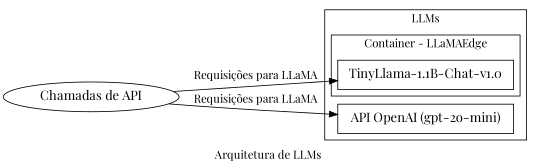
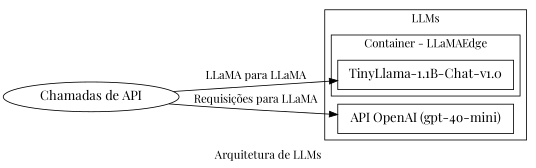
  digraph {
    fontname="Playfair Display"
    label="Arquitetura de LLMs"
    rankdir=LR
    node [fontname="Playfair Display" fontsize=16 shape=box]
    edge [fontname="Playfair Display"]
    n1 [label="TinyLlama-1.1B-Chat-v1.0" width=3]
-   n2 [label="API OpenAI (gpt-2o-mini)" width=3]
+   n2 [label="API OpenAI (gpt-4o-mini)" width=3]
    n3 [label="Chamadas de API" shape=ellipse width=3]
    subgraph cluster_1 {
      label=LLMs
      n2
      subgraph cluster_2 {
        label="Container - LLaMAEdge"
        n1
      }
    }
-   n3 -> n1 [label="Requisições para LLaMA"]
+   n3 -> n1 [label="LLaMA para LLaMA"]
    n3 -> n2 [label="Requisições para LLaMA"]
  }
